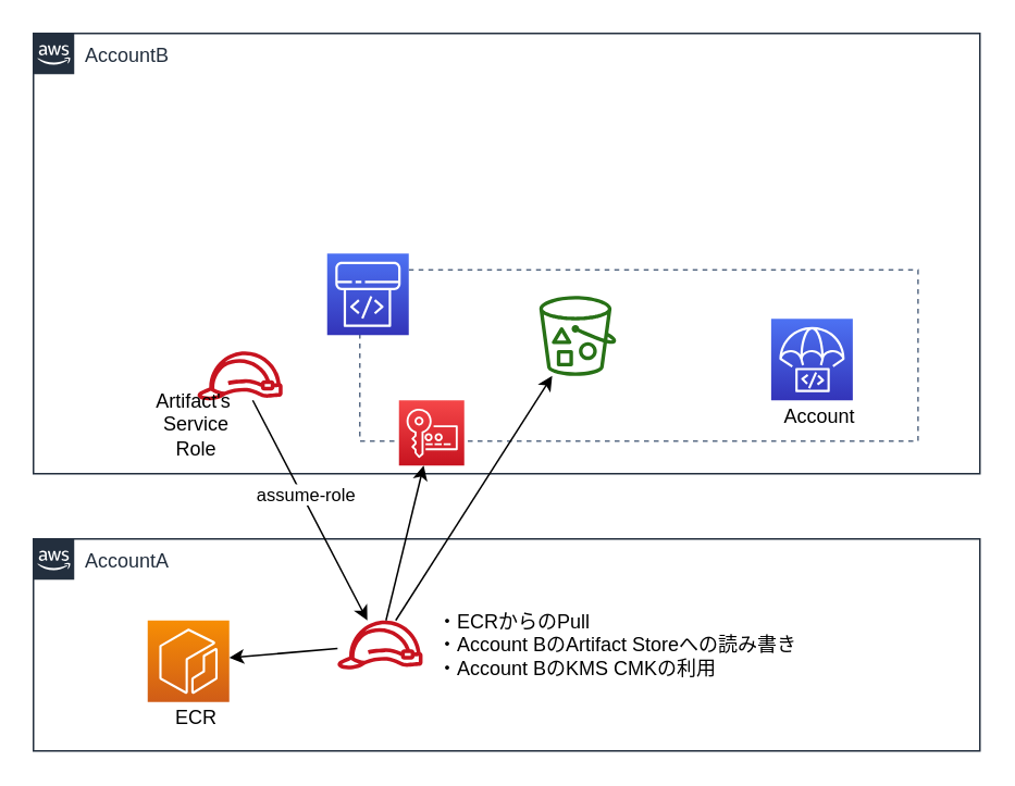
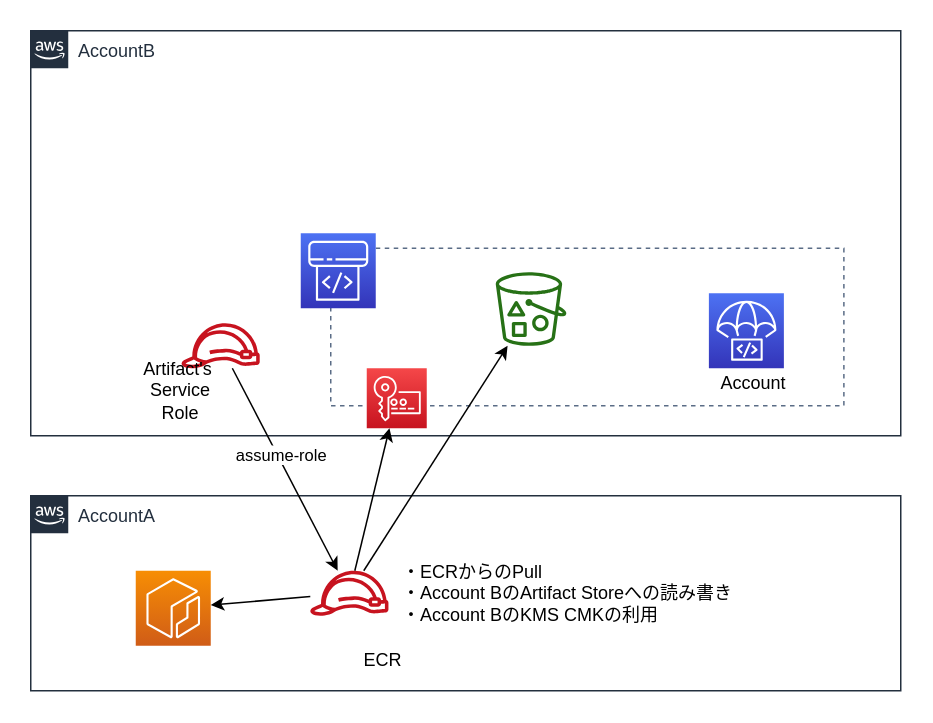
  <mxCell id="0" />
  <mxCell id="1" parent="0" />
  <mxCell id="2" value="AccountB" style="points=[[0,0],[0.25,0],[0.5,0],[0.75,0],[1,0],[1,0.25],[1,0.5],[1,0.75],[1,1],[0.75,1],[0.5,1],[0.25,1],[0,1],[0,0.75],[0,0.5],[0,0.25]];outlineConnect=0;gradientColor=none;html=1;whiteSpace=wrap;fontSize=12;fontStyle=0;shape=mxgraph.aws4.group;grIcon=mxgraph.aws4.group_aws_cloud_alt;strokeColor=#232F3E;fillColor=none;verticalAlign=top;align=left;spacingLeft=30;fontColor=#232F3E;dashed=0;" vertex="1" parent="1"><mxGeometry x="20" y="20" width="580" height="270" as="geometry" /></mxCell>
  <mxCell id="3" value="" style="fillColor=none;strokeColor=#5A6C86;dashed=1;verticalAlign=top;fontStyle=0;fontColor=#5A6C86;" vertex="1" parent="1"><mxGeometry x="220" y="165" width="342.09" height="105" as="geometry" /></mxCell>
  <mxCell id="4" value="AccountA" style="points=[[0,0],[0.25,0],[0.5,0],[0.75,0],[1,0],[1,0.25],[1,0.5],[1,0.75],[1,1],[0.75,1],[0.5,1],[0.25,1],[0,1],[0,0.75],[0,0.5],[0,0.25]];outlineConnect=0;gradientColor=none;html=1;whiteSpace=wrap;fontSize=12;fontStyle=0;shape=mxgraph.aws4.group;grIcon=mxgraph.aws4.group_aws_cloud_alt;strokeColor=#232F3E;fillColor=none;verticalAlign=top;align=left;spacingLeft=30;fontColor=#232F3E;dashed=0;" vertex="1" parent="1"><mxGeometry x="20" y="330" width="580" height="130" as="geometry" /></mxCell>
  <mxCell id="5" value="" style="outlineConnect=0;fontColor=#232F3E;gradientColor=#4D72F3;gradientDirection=north;fillColor=#3334B9;strokeColor=#ffffff;dashed=0;verticalLabelPosition=bottom;verticalAlign=top;align=center;html=1;fontSize=12;fontStyle=0;aspect=fixed;shape=mxgraph.aws4.resourceIcon;resIcon=mxgraph.aws4.codepipeline;" vertex="1" parent="1"><mxGeometry x="200" y="155" width="50" height="50" as="geometry" /></mxCell>
  <mxCell id="6" value="" style="outlineConnect=0;fontColor=#232F3E;gradientColor=#F78E04;gradientDirection=north;fillColor=#D05C17;strokeColor=#ffffff;dashed=0;verticalLabelPosition=bottom;verticalAlign=top;align=center;html=1;fontSize=12;fontStyle=0;aspect=fixed;shape=mxgraph.aws4.resourceIcon;resIcon=mxgraph.aws4.ecr;" vertex="1" parent="1"><mxGeometry x="90" y="380" width="50" height="50" as="geometry" /></mxCell>
  <mxCell id="7" value="" style="outlineConnect=0;fontColor=#232F3E;gradientColor=#4D72F3;gradientDirection=north;fillColor=#3334B9;strokeColor=#ffffff;dashed=0;verticalLabelPosition=bottom;verticalAlign=top;align=center;html=1;fontSize=12;fontStyle=0;aspect=fixed;shape=mxgraph.aws4.resourceIcon;resIcon=mxgraph.aws4.codedeploy;" vertex="1" parent="1"><mxGeometry x="472.09" y="195" width="50" height="50" as="geometry" /></mxCell>
  <mxCell id="8" value="Account" style="text;html=1;strokeColor=none;fillColor=none;align=center;verticalAlign=middle;whiteSpace=wrap;rounded=0;" vertex="1" parent="1"><mxGeometry x="482.09" y="245" width="40" height="20" as="geometry" /></mxCell>
  <mxCell id="9" style="edgeStyle=orthogonalEdgeStyle;rounded=0;orthogonalLoop=1;jettySize=auto;html=1;exitX=0.5;exitY=1;exitDx=0;exitDy=0;" edge="1" parent="1" source="4" target="4"><mxGeometry relative="1" as="geometry" /></mxCell>
- <mxCell id="10" value="ECR" style="text;html=1;strokeColor=none;fillColor=none;align=center;verticalAlign=middle;whiteSpace=wrap;rounded=0;" vertex="1" parent="1"><mxGeometry x="100" y="430" width="40" height="20" as="geometry" /></mxCell>
+ <mxCell id="10" value="ECR" style="text;html=1;strokeColor=none;fillColor=none;align=center;verticalAlign=middle;whiteSpace=wrap;rounded=0;" vertex="1" parent="1"><mxGeometry x="235" y="430" width="40" height="20" as="geometry" /></mxCell>
  <mxCell id="11" value="" style="outlineConnect=0;fontColor=#232F3E;gradientColor=none;fillColor=#C7131F;strokeColor=none;dashed=0;verticalLabelPosition=bottom;verticalAlign=top;align=center;html=1;fontSize=12;fontStyle=0;aspect=fixed;pointerEvents=1;shape=mxgraph.aws4.role;" vertex="1" parent="1"><mxGeometry x="205.82" y="380" width="53.18" height="30" as="geometry" /></mxCell>
  <mxCell id="12" value="" style="outlineConnect=0;fontColor=#232F3E;gradientColor=none;fillColor=#C7131F;strokeColor=none;dashed=0;verticalLabelPosition=bottom;verticalAlign=top;align=center;html=1;fontSize=12;fontStyle=0;aspect=fixed;pointerEvents=1;shape=mxgraph.aws4.role;" vertex="1" parent="1"><mxGeometry x="120" y="215" width="53.18" height="30" as="geometry" /></mxCell>
  <mxCell id="13" value="Artifact's&amp;nbsp;&lt;br&gt;Service Role" style="text;html=1;strokeColor=none;fillColor=none;align=center;verticalAlign=middle;whiteSpace=wrap;rounded=0;" vertex="1" parent="1"><mxGeometry x="100" y="250" width="40" height="20" as="geometry" /></mxCell>
  <mxCell id="14" value="" style="endArrow=classic;html=1;" edge="1" parent="1" source="12" target="11"><mxGeometry width="50" height="50" relative="1" as="geometry"><mxPoint x="-80" y="430" as="sourcePoint" /><mxPoint x="-30" y="380" as="targetPoint" /></mxGeometry></mxCell>
  <mxCell id="15" value="assume-role" style="edgeLabel;html=1;align=center;verticalAlign=middle;resizable=0;points=[];" vertex="1" connectable="0" parent="14"><mxGeometry x="-0.138" y="3" relative="1" as="geometry"><mxPoint x="-1" as="offset" /></mxGeometry></mxCell>
  <mxCell id="16" value="・ECRからのPull&lt;br&gt;・Account BのArtifact Storeへの読み書き&lt;br&gt;・Account BのKMS CMKの利用" style="text;html=1;strokeColor=none;fillColor=none;align=left;verticalAlign=middle;whiteSpace=wrap;rounded=0;" vertex="1" parent="1"><mxGeometry x="266.05" y="385" width="250" height="20" as="geometry" /></mxCell>
  <mxCell id="17" value="" style="outlineConnect=0;fontColor=#232F3E;gradientColor=none;fillColor=#277116;strokeColor=none;dashed=0;verticalLabelPosition=bottom;verticalAlign=top;align=center;html=1;fontSize=12;fontStyle=0;aspect=fixed;pointerEvents=1;shape=mxgraph.aws4.bucket_with_objects;" vertex="1" parent="1"><mxGeometry x="330" y="181" width="47.12" height="49" as="geometry" /></mxCell>
  <mxCell id="18" value="" style="outlineConnect=0;fontColor=#232F3E;gradientColor=#F54749;gradientDirection=north;fillColor=#C7131F;strokeColor=#ffffff;dashed=0;verticalLabelPosition=bottom;verticalAlign=top;align=center;html=1;fontSize=12;fontStyle=0;aspect=fixed;shape=mxgraph.aws4.resourceIcon;resIcon=mxgraph.aws4.key_management_service;" vertex="1" parent="1"><mxGeometry x="244" y="245" width="40" height="40" as="geometry" /></mxCell>
  <mxCell id="19" value="" style="endArrow=classic;html=1;" edge="1" parent="1" source="11" target="6"><mxGeometry width="50" height="50" relative="1" as="geometry"><mxPoint x="-30" y="580" as="sourcePoint" /><mxPoint x="20" y="530" as="targetPoint" /></mxGeometry></mxCell>
  <mxCell id="20" value="" style="endArrow=classic;html=1;" edge="1" parent="1" source="11" target="18"><mxGeometry width="50" height="50" relative="1" as="geometry"><mxPoint x="216.08" y="407.243" as="sourcePoint" /><mxPoint x="150" y="412.871" as="targetPoint" /></mxGeometry></mxCell>
  <mxCell id="21" value="" style="endArrow=classic;html=1;" edge="1" parent="1" source="11" target="17"><mxGeometry width="50" height="50" relative="1" as="geometry"><mxPoint x="246.055" y="390" as="sourcePoint" /><mxPoint x="269.14" y="295" as="targetPoint" /></mxGeometry></mxCell>
